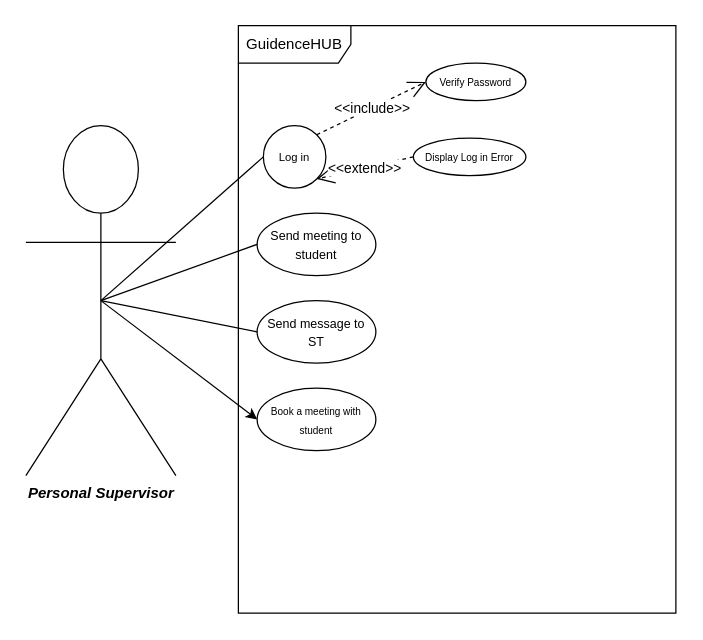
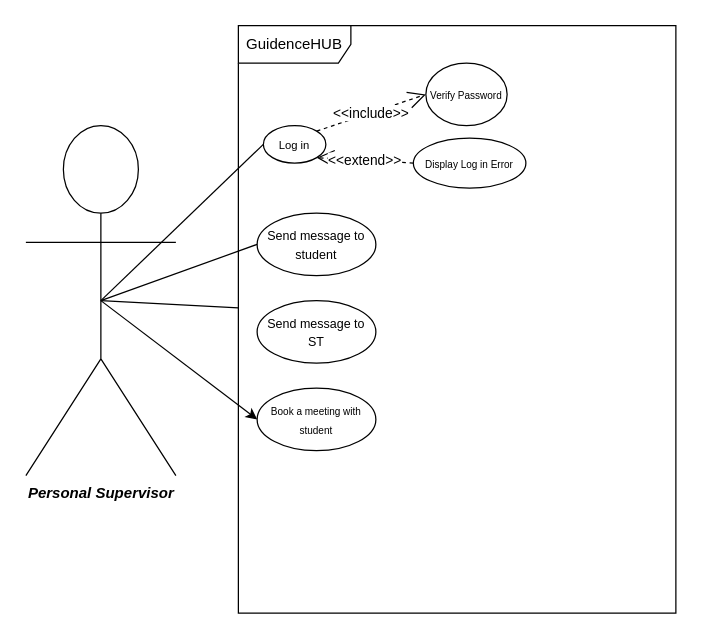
  <mxCell id="0" />
  <mxCell id="1" parent="0" />
  <mxCell id="2" value="GuidenceHUB" style="shape=umlFrame;whiteSpace=wrap;html=1;pointerEvents=0;width=90;height=30;" vertex="1" parent="1"><mxGeometry x="190" y="20" width="350" height="470" as="geometry" /></mxCell>
  <mxCell id="3" value="&lt;b&gt;&lt;i&gt;Personal Supervisor&lt;/i&gt;&lt;/b&gt;" style="shape=umlActor;verticalLabelPosition=bottom;verticalAlign=top;html=1;" vertex="1" parent="1"><mxGeometry x="20" y="100" width="120" height="280" as="geometry" /></mxCell>
- <mxCell id="4" value="&lt;font style=&quot;font-size: 9px;&quot;&gt;Log in&lt;/font&gt;" style="ellipse;whiteSpace=wrap;html=1;" vertex="1" parent="1"><mxGeometry x="210" y="100" width="50" height="50" as="geometry" /></mxCell>
- <mxCell id="5" value="&lt;font style=&quot;font-size: 8px;&quot;&gt;Verify Password&lt;/font&gt;" style="ellipse;whiteSpace=wrap;html=1;" vertex="1" parent="1"><mxGeometry x="340" y="50" width="80" height="30" as="geometry" /></mxCell>
- <mxCell id="6" value="&lt;font style=&quot;font-size: 8px;&quot;&gt;Display Log in Error&lt;/font&gt;" style="ellipse;whiteSpace=wrap;html=1;" vertex="1" parent="1"><mxGeometry x="330" y="110" width="90" height="30" as="geometry" /></mxCell>
+ <mxCell id="4" value="&lt;font style=&quot;font-size: 9px;&quot;&gt;Log in&lt;/font&gt;" style="ellipse;whiteSpace=wrap;html=1;" vertex="1" parent="1"><mxGeometry x="210" y="100" width="50" height="30" as="geometry" /></mxCell>
+ <mxCell id="5" value="&lt;font style=&quot;font-size: 8px;&quot;&gt;Verify Password&lt;/font&gt;" style="ellipse;whiteSpace=wrap;html=1;" vertex="1" parent="1"><mxGeometry x="340" y="50" width="65" height="50" as="geometry" /></mxCell>
+ <mxCell id="6" value="&lt;font style=&quot;font-size: 8px;&quot;&gt;Display Log in Error&lt;/font&gt;" style="ellipse;whiteSpace=wrap;html=1;" vertex="1" parent="1"><mxGeometry x="330" y="110" width="90" height="40" as="geometry" /></mxCell>
  <mxCell id="7" value="&amp;lt;&amp;lt;include&amp;gt;&amp;gt;" style="endArrow=open;endSize=12;dashed=1;html=1;rounded=0;exitX=1;exitY=0;exitDx=0;exitDy=0;entryX=0;entryY=0.5;entryDx=0;entryDy=0;" edge="1" parent="1" source="4" target="5"><mxGeometry width="160" relative="1" as="geometry"><mxPoint x="320" y="260" as="sourcePoint" /><mxPoint x="480" y="260" as="targetPoint" /></mxGeometry></mxCell>
  <mxCell id="8" value="&amp;lt;&amp;lt;extend&amp;gt;&amp;gt;" style="endArrow=open;endSize=12;dashed=1;html=1;rounded=0;exitX=0;exitY=0.5;exitDx=0;exitDy=0;entryX=1;entryY=1;entryDx=0;entryDy=0;" edge="1" parent="1" source="6" target="4"><mxGeometry width="160" relative="1" as="geometry"><mxPoint x="320" y="260" as="sourcePoint" /><mxPoint x="480" y="260" as="targetPoint" /></mxGeometry></mxCell>
  <mxCell id="9" value="" style="endArrow=none;html=1;rounded=0;exitX=0.5;exitY=0.5;exitDx=0;exitDy=0;exitPerimeter=0;entryX=0;entryY=0.5;entryDx=0;entryDy=0;" edge="1" parent="1" source="3" target="4"><mxGeometry width="50" height="50" relative="1" as="geometry"><mxPoint x="380" y="290" as="sourcePoint" /><mxPoint x="430" y="240" as="targetPoint" /></mxGeometry></mxCell>
- <mxCell id="10" value="&lt;font style=&quot;font-size: 10px;&quot;&gt;Send meeting to student&lt;/font&gt;" style="ellipse;whiteSpace=wrap;html=1;" vertex="1" parent="1"><mxGeometry x="205" y="170" width="95" height="50" as="geometry" /></mxCell>
+ <mxCell id="10" value="&lt;font style=&quot;font-size: 10px;&quot;&gt;Send message to student&lt;/font&gt;" style="ellipse;whiteSpace=wrap;html=1;" vertex="1" parent="1"><mxGeometry x="205" y="170" width="95" height="50" as="geometry" /></mxCell>
  <mxCell id="11" value="" style="endArrow=none;html=1;rounded=0;exitX=0.5;exitY=0.5;exitDx=0;exitDy=0;exitPerimeter=0;entryX=0;entryY=0.5;entryDx=0;entryDy=0;" edge="1" parent="1" source="3" target="10"><mxGeometry width="50" height="50" relative="1" as="geometry"><mxPoint x="380" y="290" as="sourcePoint" /><mxPoint x="430" y="240" as="targetPoint" /></mxGeometry></mxCell>
- <mxCell id="12" value="" style="endArrow=none;html=1;rounded=0;exitX=0.5;exitY=0.5;exitDx=0;exitDy=0;exitPerimeter=0;entryX=0;entryY=0.5;entryDx=0;entryDy=0;" edge="1" parent="1" source="3" target="13"><mxGeometry width="50" height="50" relative="1" as="geometry"><mxPoint x="115" y="190" as="sourcePoint" /><mxPoint x="208" y="310" as="targetPoint" /></mxGeometry></mxCell>
+ <mxCell id="12" value="" style="endArrow=none;html=1;rounded=0;exitX=0.5;exitY=0.5;exitDx=0;exitDy=0;exitPerimeter=0;" edge="1" parent="1" source="3" target="2"><mxGeometry width="50" height="50" relative="1" as="geometry"><mxPoint x="115" y="190" as="sourcePoint" /><mxPoint x="208" y="310" as="targetPoint" /></mxGeometry></mxCell>
  <mxCell id="13" value="&lt;font style=&quot;font-size: 10px;&quot;&gt;Send message to ST&lt;/font&gt;" style="ellipse;whiteSpace=wrap;html=1;" vertex="1" parent="1"><mxGeometry x="205" y="240" width="95" height="50" as="geometry" /></mxCell>
  <mxCell id="14" value="" style="endArrow=classic;html=1;rounded=0;exitX=0.5;exitY=0.5;exitDx=0;exitDy=0;exitPerimeter=0;entryX=0;entryY=0.5;entryDx=0;entryDy=0;" edge="1" parent="1" source="3" target="15"><mxGeometry width="50" height="50" relative="1" as="geometry"><mxPoint x="80" y="310" as="sourcePoint" /><mxPoint x="208" y="380" as="targetPoint" /></mxGeometry></mxCell>
  <mxCell id="15" value="&lt;font style=&quot;font-size: 8px;&quot;&gt;Book a meeting with student&lt;/font&gt;" style="ellipse;whiteSpace=wrap;html=1;" vertex="1" parent="1"><mxGeometry x="205" y="310" width="95" height="50" as="geometry" /></mxCell>
